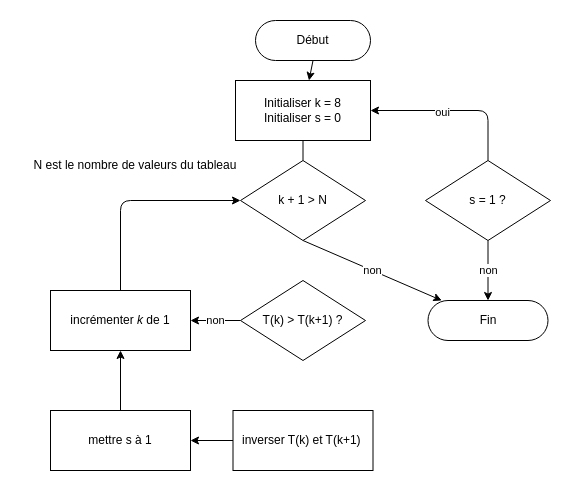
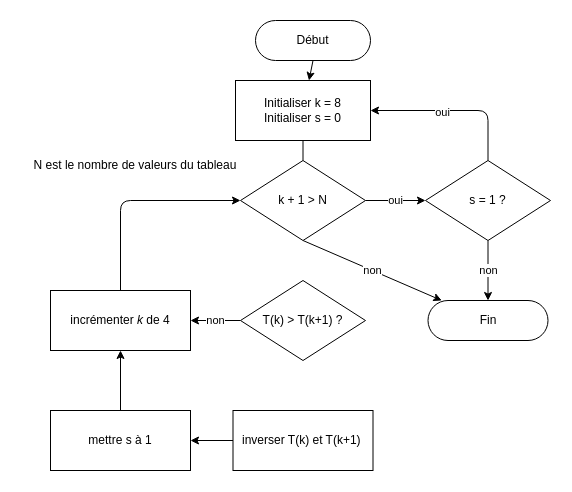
  <mxCell id="0" />
  <mxCell id="1" parent="0" />
  <mxCell id="2" style="edgeStyle=none;html=1;exitX=0.5;exitY=1;exitDx=0;exitDy=0;" parent="1" source="3" target="5" edge="1"><mxGeometry relative="1" as="geometry" /></mxCell>
  <mxCell id="3" value="Début" style="rounded=1;whiteSpace=wrap;html=1;arcSize=50;" parent="1" vertex="1"><mxGeometry x="255" y="20" width="115" height="40" as="geometry" /></mxCell>
  <mxCell id="4" value="non" style="edgeStyle=none;html=1;exitX=0.5;exitY=1;exitDx=0;exitDy=0;startArrow=none;" parent="1" source="15" target="9" edge="1"><mxGeometry relative="1" as="geometry" /></mxCell>
  <mxCell id="5" value="Initialiser k = 8&lt;br&gt;Initialiser s = 0" style="rounded=0;whiteSpace=wrap;html=1;" parent="1" vertex="1"><mxGeometry x="235" y="80" width="135" height="60" as="geometry" /></mxCell>
+ <mxCell id="6" value="oui" style="edgeStyle=none;html=1;exitX=1;exitY=0.5;exitDx=0;exitDy=0;entryX=0;entryY=0.5;entryDx=0;entryDy=0;" parent="1" source="15" target="20" edge="1"><mxGeometry relative="1" as="geometry"><mxPoint x="410" y="180" as="targetPoint" /></mxGeometry></mxCell>
  <mxCell id="7" value="non" style="edgeStyle=orthogonalEdgeStyle;html=1;exitX=0;exitY=0.5;exitDx=0;exitDy=0;entryX=1;entryY=0.5;entryDx=0;entryDy=0;" parent="1" source="8" target="11" edge="1"><mxGeometry relative="1" as="geometry" /></mxCell>
  <mxCell id="8" value="T(k) &amp;gt; T(k+1) ?" style="rhombus;whiteSpace=wrap;html=1;" parent="1" vertex="1"><mxGeometry x="240" y="280" width="125" height="80" as="geometry" /></mxCell>
  <mxCell id="9" value="Fin" style="rounded=1;whiteSpace=wrap;html=1;arcSize=50;" parent="1" vertex="1"><mxGeometry x="427.5" y="300" width="120" height="40" as="geometry" /></mxCell>
  <mxCell id="10" style="edgeStyle=orthogonalEdgeStyle;html=1;exitX=0.5;exitY=0;exitDx=0;exitDy=0;entryX=0;entryY=0.5;entryDx=0;entryDy=0;" parent="1" source="11" target="15" edge="1"><mxGeometry relative="1" as="geometry"><mxPoint x="120" y="330" as="targetPoint" /></mxGeometry></mxCell>
- <mxCell id="11" value="incrémenter &lt;i&gt;k&lt;/i&gt;&amp;nbsp;de 1" style="rounded=0;whiteSpace=wrap;html=1;" parent="1" vertex="1"><mxGeometry x="50" y="290" width="140" height="60" as="geometry" /></mxCell>
+ <mxCell id="11" value="incrémenter &lt;i&gt;k&lt;/i&gt;&amp;nbsp;de 4" style="rounded=0;whiteSpace=wrap;html=1;" parent="1" vertex="1"><mxGeometry x="50" y="290" width="140" height="60" as="geometry" /></mxCell>
  <mxCell id="12" style="edgeStyle=orthogonalEdgeStyle;html=1;exitX=0;exitY=0.5;exitDx=0;exitDy=0;entryX=1;entryY=0.5;entryDx=0;entryDy=0;" parent="1" source="13" target="22" edge="1"><mxGeometry relative="1" as="geometry" /></mxCell>
  <mxCell id="13" value="inverser T(k) et T(k+1)&amp;nbsp;" style="rounded=0;whiteSpace=wrap;html=1;" parent="1" vertex="1"><mxGeometry x="232.5" y="410" width="140" height="60" as="geometry" /></mxCell>
  <mxCell id="14" value="" style="edgeStyle=none;html=1;exitX=0.5;exitY=1;exitDx=0;exitDy=0;entryX=0.5;entryY=0;entryDx=0;entryDy=0;endArrow=none;" parent="1" source="5" target="15" edge="1"><mxGeometry relative="1" as="geometry"><mxPoint x="302.5" y="170" as="sourcePoint" /><mxPoint x="302.5" y="260" as="targetPoint" /></mxGeometry></mxCell>
  <mxCell id="15" value="k + 1 &amp;gt; N" style="rhombus;whiteSpace=wrap;html=1;" parent="1" vertex="1"><mxGeometry x="240" y="160" width="125" height="80" as="geometry" /></mxCell>
  <mxCell id="16" value="N est le nombre de valeurs du tableau" style="text;strokeColor=none;align=center;fillColor=none;html=1;verticalAlign=middle;whiteSpace=wrap;rounded=0;" parent="1" vertex="1"><mxGeometry x="20" y="150" width="230" height="30" as="geometry" /></mxCell>
  <mxCell id="17" value="non" style="edgeStyle=orthogonalEdgeStyle;html=1;exitX=0.5;exitY=1;exitDx=0;exitDy=0;entryX=0.5;entryY=0;entryDx=0;entryDy=0;" parent="1" source="20" target="9" edge="1"><mxGeometry relative="1" as="geometry" /></mxCell>
  <mxCell id="18" style="edgeStyle=orthogonalEdgeStyle;html=1;exitX=0.5;exitY=0;exitDx=0;exitDy=0;entryX=1;entryY=0.5;entryDx=0;entryDy=0;" parent="1" source="20" target="5" edge="1"><mxGeometry relative="1" as="geometry" /></mxCell>
  <mxCell id="19" value="oui" style="edgeLabel;html=1;align=center;verticalAlign=middle;resizable=0;points=[];" parent="18" vertex="1" connectable="0"><mxGeometry x="0.15" y="1" relative="1" as="geometry"><mxPoint as="offset" /></mxGeometry></mxCell>
  <mxCell id="20" value="s = 1 ?" style="rhombus;whiteSpace=wrap;html=1;" parent="1" vertex="1"><mxGeometry x="425" y="160" width="125" height="80" as="geometry" /></mxCell>
  <mxCell id="21" style="edgeStyle=orthogonalEdgeStyle;html=1;exitX=0.5;exitY=0;exitDx=0;exitDy=0;entryX=0.5;entryY=1;entryDx=0;entryDy=0;" parent="1" source="22" target="11" edge="1"><mxGeometry relative="1" as="geometry" /></mxCell>
  <mxCell id="22" value="mettre s à 1" style="rounded=0;whiteSpace=wrap;html=1;" parent="1" vertex="1"><mxGeometry x="50" y="410" width="140" height="60" as="geometry" /></mxCell>
